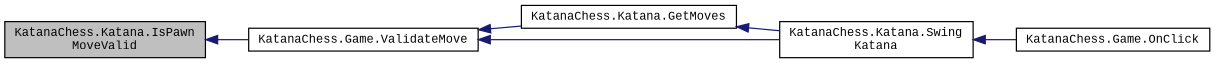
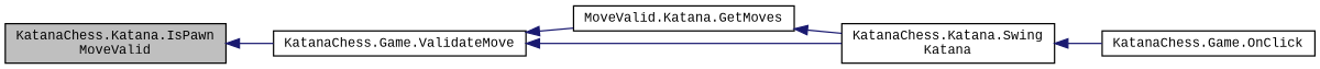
  digraph {
    fontname="Liberation Mono"
    rankdir=LR
    node [color=black fillcolor=white fontname="Liberation Mono" fontsize=10 shape=record style=filled]
    edge [color=midnightblue dir=back fontname="Liberation Mono" fontsize=10 labelfontname=Helvetica labelfontsize=10 style=solid]
    n1 [fillcolor=grey75 fontcolor=black height=0.2 label="KatanaChess.Katana.IsPawn\lMoveValid" width=0.4]
    n2 [height=0.2 label="KatanaChess.Game.ValidateMove" width=0.4]
-   n3 [height=0.2 label="KatanaChess.Katana.GetMoves" width=0.4]
+   n3 [height=0.2 label="MoveValid.Katana.GetMoves" width=0.4]
    n4 [height=0.2 label="KatanaChess.Katana.Swing\lKatana" width=0.4]
    n5 [height=0.2 label="KatanaChess.Game.OnClick" width=0.4]
    n1 -> n2
    n2 -> n3
    n2 -> n4
    n3 -> n4
    n4 -> n5
  }
